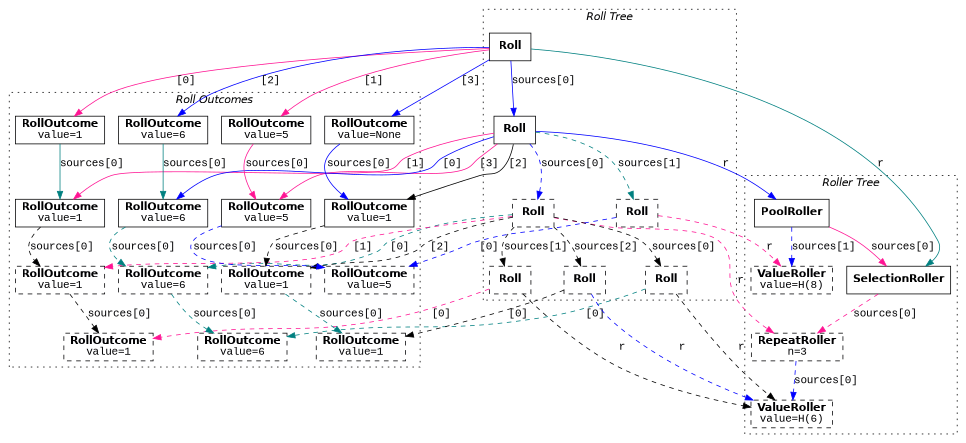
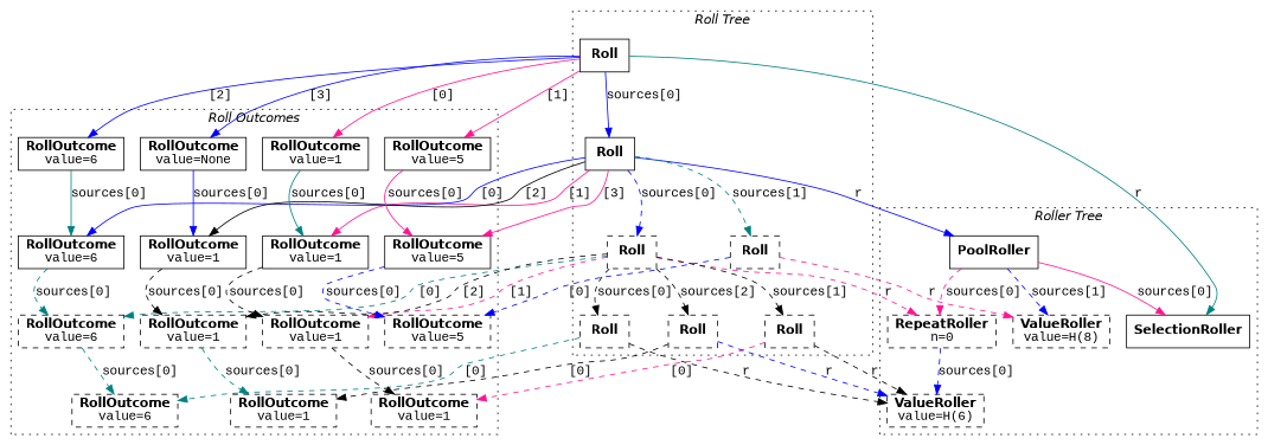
  strict digraph {
    fontname=Helvetica
    node [fontname=Helvetica shape=box color="#000002" fontcolor="#000002" style=dashed]
    edge [color=blue fontcolor="#000002" style=dashed]
    n1 [label=<<font><b>SelectionRoller</b></font>> color="" fontcolor="" style=""]
    n2 [label=<<font><b>PoolRoller</b></font>> color="" fontcolor="" style=""]
-   n3 [label=<<font><b>RepeatRoller</b></font><br/><font face="Courier New">n=3</font>>]
+   n3 [label=<<font><b>RepeatRoller</b></font><br/><font face="Courier New">n=0</font>>]
    n4 [color="#000003" fontcolor="#000003" label=<<b>ValueRoller</b><br/><font face="Courier New">value=H(8)</font>>]
    n5 [label=<<b>ValueRoller</b><br/><font face="Courier New">value=H(6)</font>>]
    n6 [color="#000001" fontcolor="#000001" label=<<font><b>Roll</b></font>> style=""]
    n7 [color="#000001" fontcolor="#000001" label=<<font><b>Roll</b></font>> style=""]
    n8 [label=<<b>Roll</b>>]
    n9 [color="#000003" fontcolor="#000003" label=<<b>Roll</b>>]
    n10 [label=<<b>Roll</b>>]
    n11 [label=<<b>Roll</b>>]
    n12 [label=<<b>Roll</b>>]
    n13 [color="#000001" fontcolor="#000001" label=<<font><b>RollOutcome</b></font><br/><font face="Courier New">value=1</font>> style=""]
    n14 [color="#000001" fontcolor="#000001" label=<<font><b>RollOutcome</b></font><br/><font face="Courier New">value=1</font>> style=""]
    n15 [color="#000001" fontcolor="#000001" label=<<font><b>RollOutcome</b></font><br/><font face="Courier New">value=5</font>> style=""]
    n16 [color="#000001" fontcolor="#000001" label=<<font><b>RollOutcome</b></font><br/><font face="Courier New">value=5</font>> style=""]
    n17 [color="#000001" fontcolor="#000001" label=<<font><b>RollOutcome</b></font><br/><font face="Courier New">value=6</font>> style=""]
    n18 [color="#000001" fontcolor="#000001" label=<<font><b>RollOutcome</b></font><br/><font face="Courier New">value=6</font>> style=""]
    n19 [color="#000001" fontcolor="#000001" label=<<font><b>RollOutcome</b></font><br/><font face="Courier New">value=None</font>> style=""]
    n20 [color="#000001" fontcolor="#000001" label=<<font><b>RollOutcome</b></font><br/><font face="Courier New">value=1</font>> style=""]
    n21 [label=<<font><b>RollOutcome</b></font><br/><font face="Courier New">value=6</font>>]
    n22 [label=<<font><b>RollOutcome</b></font><br/><font face="Courier New">value=1</font>>]
    n23 [label=<<font><b>RollOutcome</b></font><br/><font face="Courier New">value=1</font>>]
    n24 [color="#000003" fontcolor="#000003" label=<<font><b>RollOutcome</b></font><br/><font face="Courier New">value=5</font>>]
    n25 [label=<<font><b>RollOutcome</b></font><br/><font face="Courier New">value=6</font>>]
    n26 [label=<<font><b>RollOutcome</b></font><br/><font face="Courier New">value=1</font>>]
    n27 [label=<<font><b>RollOutcome</b></font><br/><font face="Courier New">value=1</font>>]
    subgraph cluster_1 {
      label=<<i>Roller Tree</i>>
      style=dotted
      n1
      n2
      n3
      n4
      n5
    }
    subgraph cluster_2 {
      color="#000001"
      fontcolor="#000001"
      label=<<i>Roll Tree</i>>
      style=dotted
      n6
      n7
      n8
      n9
      n10
      n11
      n12
    }
    subgraph cluster_3 {
      color="#000001"
      fontcolor="#000001"
      label=<<i>Roll Outcomes</i>>
      style=dotted
      n13
      n14
      n15
      n16
      n17
      n18
      n19
      n20
      n21
      n22
      n23
      n24
      n25
      n26
      n27
    }
    n2 -> n1 [color=deeppink label=<<font face="Courier New">sources[0]</font>> fontcolor="" style=""]
-   n1 -> n3 [color=deeppink label=<<font face="Courier New">sources[0]</font>>]
+   n2 -> n3 [color=deeppink label=<<font face="Courier New">sources[0]</font>>]
    n2 -> n4 [fontcolor="#000003" label=<<font face="Courier New">sources[1]</font>>]
    n3 -> n5 [label=<<font face="Courier New">sources[0]</font>>]
    n6 -> n1 [color=teal label=<<font face="Courier New">r</font>> fontcolor="" style=""]
    n6 -> n7 [fontcolor="#000001" label=<<font face="Courier New">sources[0]</font>> style=""]
    n6 -> n13 [color=deeppink fontcolor="#000001" label=<<font face="Courier New">[0]</font>> style=""]
    n6 -> n15 [color=deeppink fontcolor="#000001" label=<<font face="Courier New">[1]</font>> style=""]
    n6 -> n17 [fontcolor="#000001" label=<<font face="Courier New">[2]</font>> style=""]
    n6 -> n19 [fontcolor="#000001" label=<<font face="Courier New">[3]</font>> style=""]
    n7 -> n2 [label=<<font face="Courier New">r</font>> fontcolor="" style=""]
    n7 -> n8 [label=<<font face="Courier New">sources[0]</font>>]
    n7 -> n9 [color=teal fontcolor="#000003" label=<<font face="Courier New">sources[1]</font>>]
    n7 -> n14 [color=deeppink fontcolor="#000001" label=<<font face="Courier New">[1]</font>> style=""]
    n7 -> n16 [color=deeppink fontcolor="#000001" label=<<font face="Courier New">[3]</font>> style=""]
    n7 -> n18 [fontcolor="#000001" label=<<font face="Courier New">[0]</font>> style=""]
    n7 -> n20 [color=black fontcolor="#000001" label=<<font face="Courier New">[2]</font>> style=""]
    n8 -> n3 [color=deeppink label=<<font face="Courier New">r</font>>]
    n8 -> n10 [color=black label=<<font face="Courier New">sources[0]</font>>]
    n8 -> n11 [color=black label=<<font face="Courier New">sources[1]</font>>]
    n8 -> n12 [color=black label=<<font face="Courier New">sources[2]</font>>]
    n8 -> n21 [color=teal label=<<font face="Courier New">[0]</font>>]
    n8 -> n22 [color=deeppink label=<<font face="Courier New">[1]</font>>]
    n8 -> n23 [color=black label=<<font face="Courier New">[2]</font>>]
    n9 -> n4 [color=deeppink fontcolor="#000003" label=<<font face="Courier New">r</font>>]
    n9 -> n24 [fontcolor="#000003" label=<<font face="Courier New">[0]</font>>]
    n10 -> n5 [color=black label=<<font face="Courier New">r</font>>]
    n10 -> n25 [color=teal label=<<font face="Courier New">[0]</font>>]
    n11 -> n5 [color=black label=<<font face="Courier New">r</font>>]
    n11 -> n26 [color=deeppink label=<<font face="Courier New">[0]</font>>]
    n12 -> n5 [label=<<font face="Courier New">r</font>>]
    n12 -> n27 [color=black label=<<font face="Courier New">[0]</font>>]
    n13 -> n14 [color=teal fontcolor="#000001" label=<<font face="Courier New">sources[0]</font>> style=""]
    n14 -> n22 [color=black label=<<font face="Courier New">sources[0]</font>>]
    n15 -> n16 [color=deeppink fontcolor="#000001" label=<<font face="Courier New">sources[0]</font>> style=""]
    n16 -> n24 [fontcolor="#000003" label=<<font face="Courier New">sources[0]</font>>]
    n17 -> n18 [color=teal fontcolor="#000001" label=<<font face="Courier New">sources[0]</font>> style=""]
    n18 -> n21 [color=teal label=<<font face="Courier New">sources[0]</font>>]
    n19 -> n20 [fontcolor="#000001" label=<<font face="Courier New">sources[0]</font>> style=""]
    n20 -> n23 [color=black label=<<font face="Courier New">sources[0]</font>>]
    n21 -> n25 [color=teal label=<<font face="Courier New">sources[0]</font>>]
    n22 -> n26 [color=black label=<<font face="Courier New">sources[0]</font>>]
    n23 -> n27 [color=teal label=<<font face="Courier New">sources[0]</font>>]
  }
